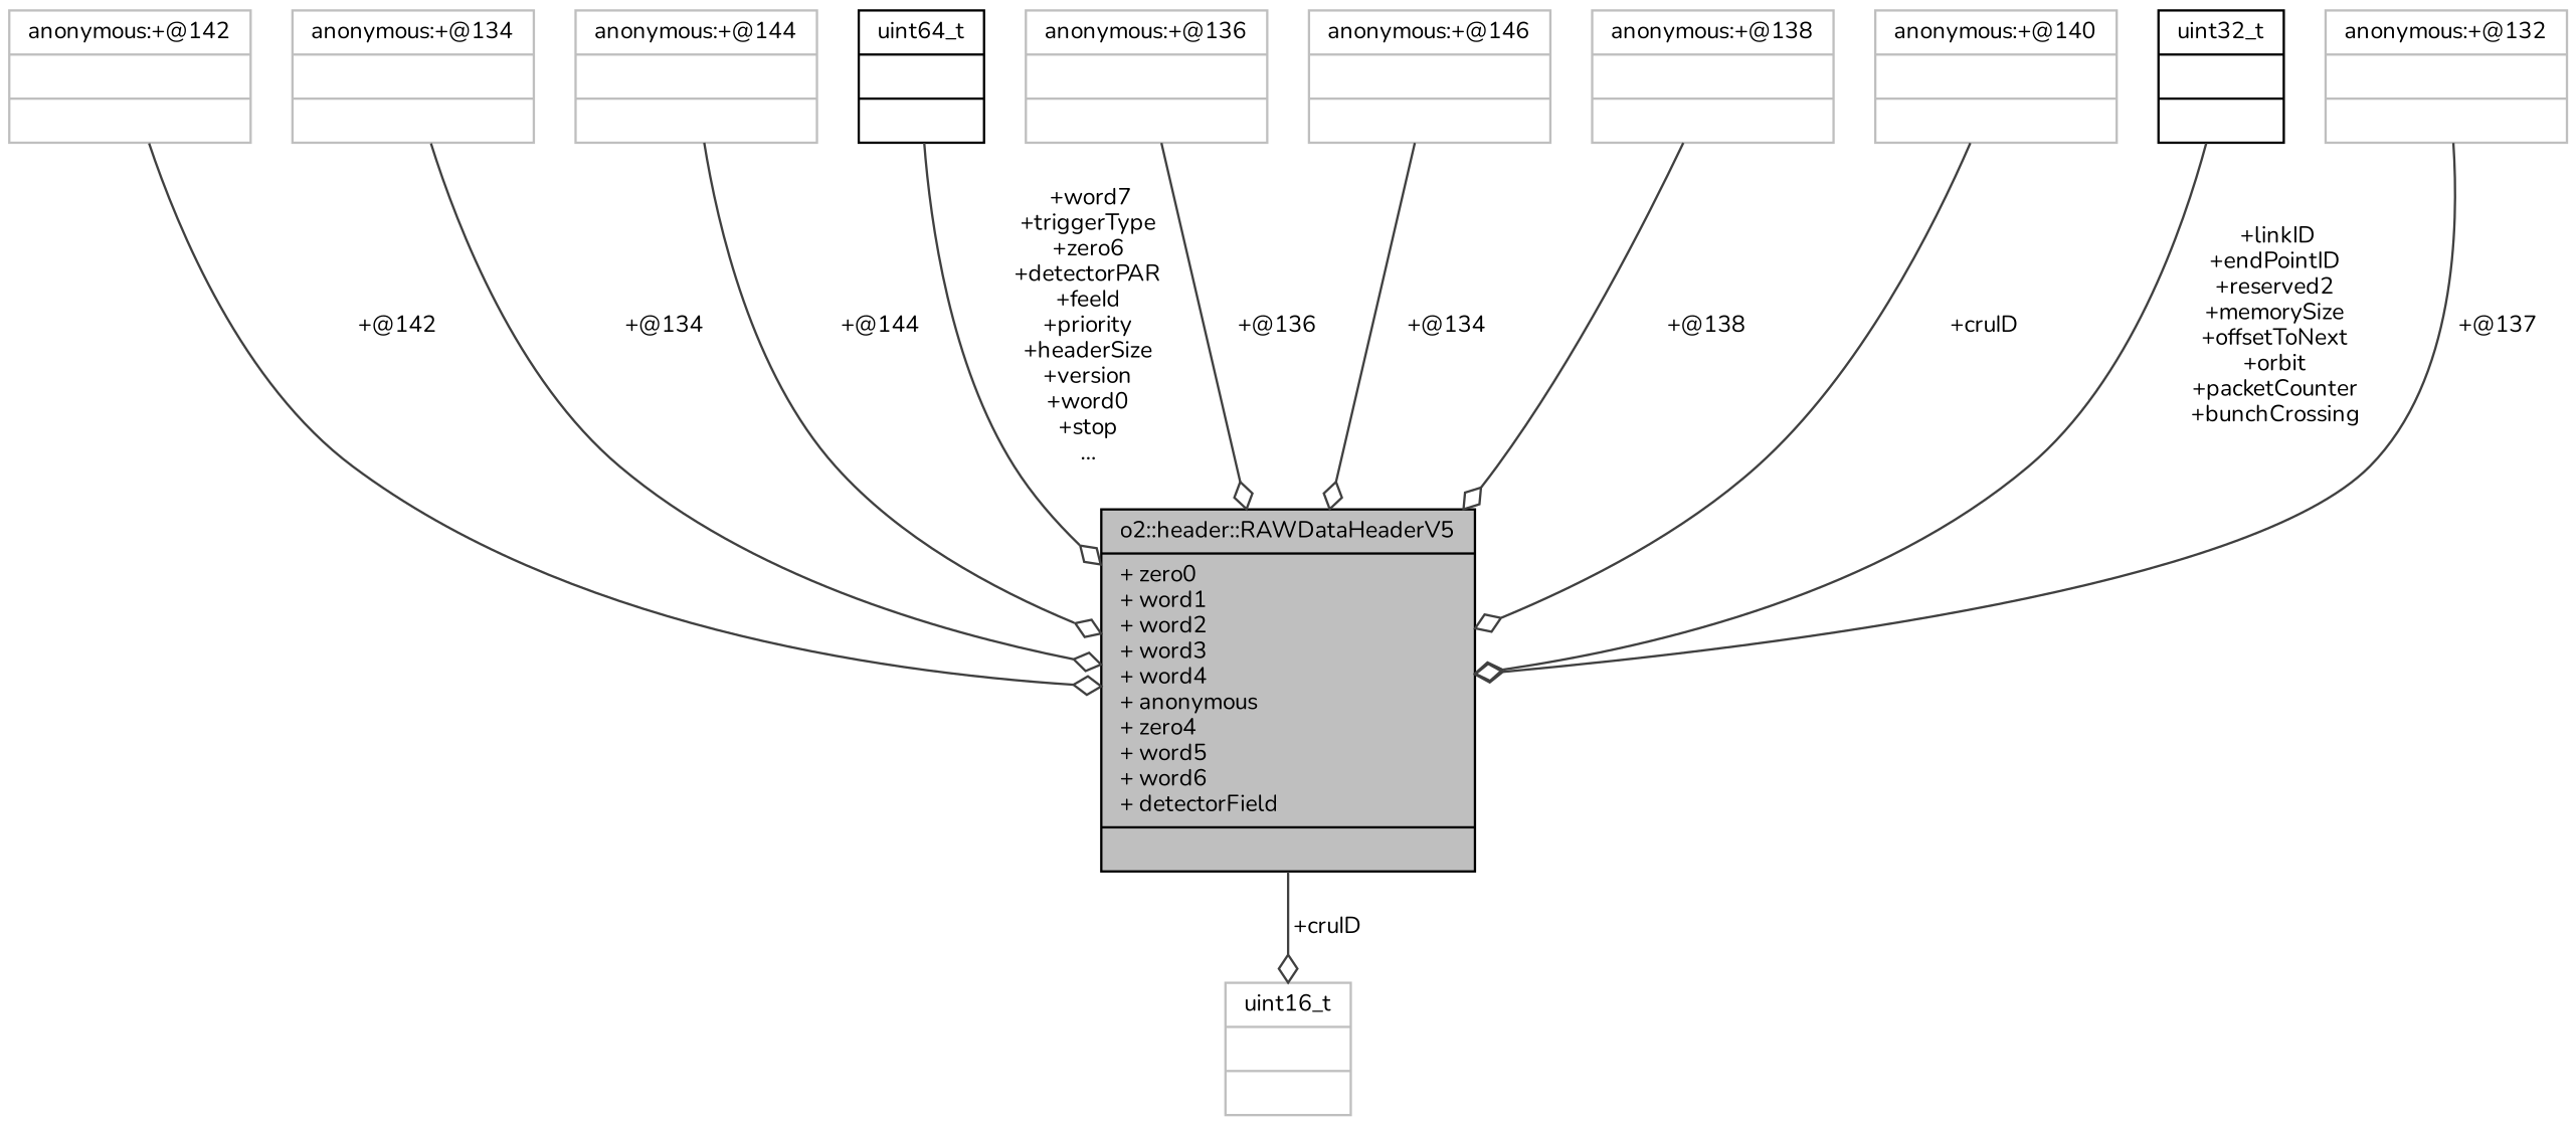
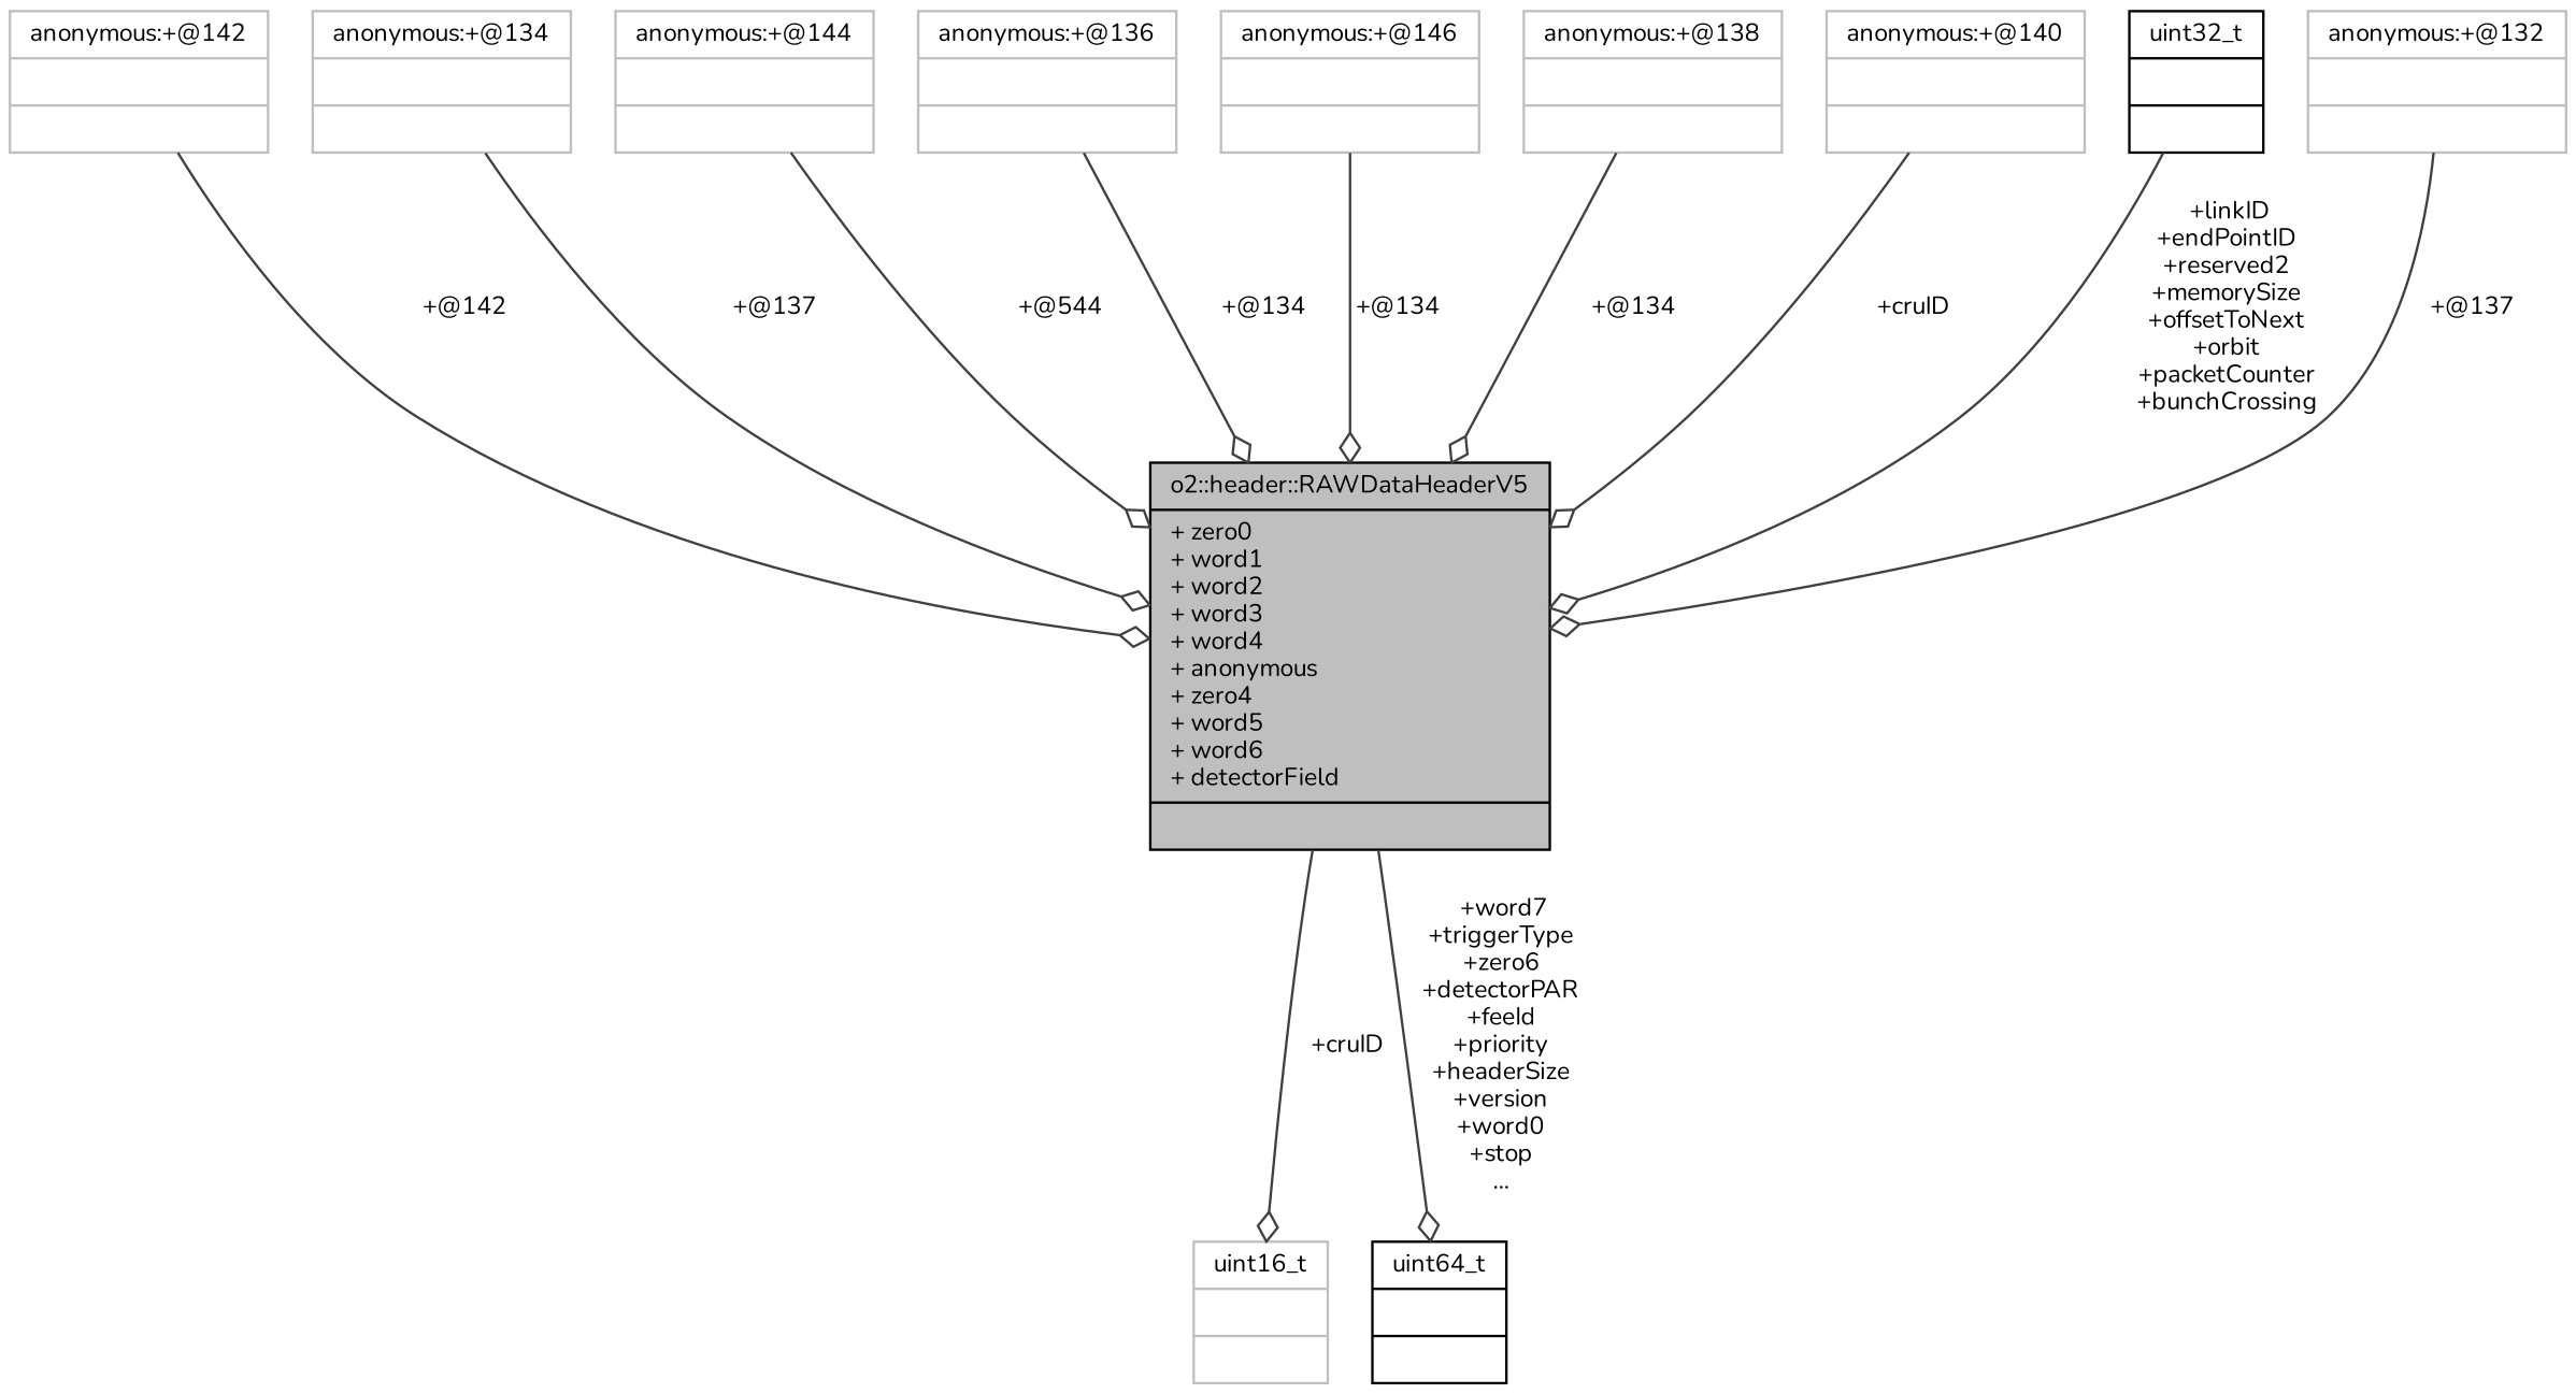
  digraph {
    fontname=Nunito
    node [color=grey75 fontname=Nunito fontsize=10 shape=record]
    edge [arrowhead=odiamond color=grey25 fontname=Nunito fontsize=10 labelfontname=Helvetica labelfontsize=10 style=solid]
    n1 [color=black fillcolor=grey75 fontcolor=black height=0.2 label="{o2::header::RAWDataHeaderV5\n|+ zero0\l+ word1\l+ word2\l+ word3\l+ word4\l+ anonymous\l+ zero4\l+ word5\l+ word6\l+ detectorField\l|}" style=filled width=0.4]
    n2 [height=0.2 label="{uint16_t\n||}" width=0.4]
    n3 [height=0.2 label="{anonymous:+@142\n||}" width=0.4]
    n4 [height=0.2 label="{anonymous:+@134\n||}" width=0.4]
    n5 [height=0.2 label="{anonymous:+@144\n||}" width=0.4]
    n6 [color=black height=0.2 label="{uint64_t\n||}" width=0.4]
    n7 [height=0.2 label="{anonymous:+@136\n||}" width=0.4]
    n8 [height=0.2 label="{anonymous:+@146\n||}" width=0.4]
    n9 [height=0.2 label="{anonymous:+@138\n||}" width=0.4]
    n10 [height=0.2 label="{anonymous:+@140\n||}" width=0.4]
    n11 [color=black height=0.2 label="{uint32_t\n||}" width=0.4]
    n12 [height=0.2 label="{anonymous:+@132\n||}" width=0.4]
    n1 -> n2 [label=" +cruID"]
    n3 -> n1 [label=" +@142"]
-   n4 -> n1 [label=" +@134"]
-   n5 -> n1 [label=" +@144"]
-   n6 -> n1 [label=" +word7\n+triggerType\n+zero6\n+detectorPAR\n+feeId\n+priority\n+headerSize\n+version\n+word0\n+stop\n..."]
-   n7 -> n1 [label=" +@136"]
+   n4 -> n1 [label=" +@137"]
+   n5 -> n1 [label=" +@544"]
+   n1 -> n6 [label=" +word7\n+triggerType\n+zero6\n+detectorPAR\n+feeId\n+priority\n+headerSize\n+version\n+word0\n+stop\n..."]
+   n7 -> n1 [label=" +@134"]
    n8 -> n1 [label=" +@134"]
-   n9 -> n1 [label=" +@138"]
+   n9 -> n1 [label=" +@134"]
    n10 -> n1 [label=" +cruID"]
    n11 -> n1 [label=" +linkID\n+endPointID\n+reserved2\n+memorySize\n+offsetToNext\n+orbit\n+packetCounter\n+bunchCrossing"]
    n12 -> n1 [label=" +@137"]
  }
